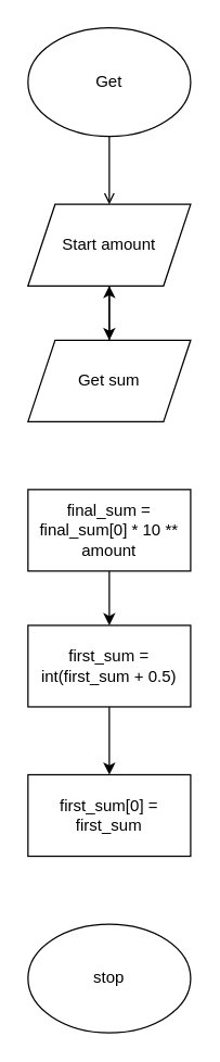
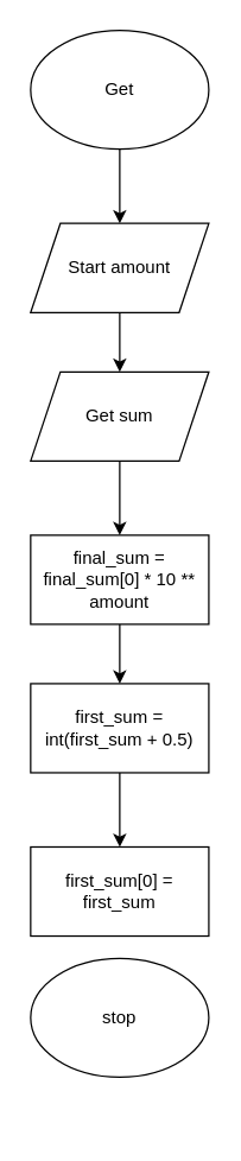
  <mxCell id="0" />
  <mxCell id="1" parent="0" />
- <mxCell id="2" style="edgeStyle=none;html=1;endArrow=open;" parent="1" source="3" target="5" edge="1"><mxGeometry relative="1" as="geometry"><mxPoint x="80" y="140" as="targetPoint" /></mxGeometry></mxCell>
+ <mxCell id="2" style="edgeStyle=none;html=1;" parent="1" source="3" target="5" edge="1"><mxGeometry relative="1" as="geometry"><mxPoint x="80" y="140" as="targetPoint" /></mxGeometry></mxCell>
  <mxCell id="3" value="Get" style="ellipse;whiteSpace=wrap;html=1;" parent="1" vertex="1"><mxGeometry x="20" y="20" width="120" height="80" as="geometry" /></mxCell>
  <mxCell id="4" style="edgeStyle=none;html=1;" parent="1" source="5" edge="1"><mxGeometry relative="1" as="geometry"><mxPoint x="80" y="250" as="targetPoint" /></mxGeometry></mxCell>
  <mxCell id="5" value="Start amount" style="shape=parallelogram;perimeter=parallelogramPerimeter;whiteSpace=wrap;html=1;fixedSize=1;" parent="1" vertex="1"><mxGeometry x="20" y="150" width="120" height="60" as="geometry" /></mxCell>
  <mxCell id="6" style="edgeStyle=none;html=1;" parent="1" source="7" edge="1"><mxGeometry relative="1" as="geometry"><mxPoint x="80" y="460" as="targetPoint" /></mxGeometry></mxCell>
  <mxCell id="7" value="final_sum = final_sum[0] * 10 ** amount" style="rounded=0;whiteSpace=wrap;html=1;" parent="1" vertex="1"><mxGeometry x="20" y="360" width="120" height="60" as="geometry" /></mxCell>
  <mxCell id="8" style="edgeStyle=none;html=1;" edge="1" parent="1" source="9"><mxGeometry relative="1" as="geometry"><mxPoint x="80" y="570" as="targetPoint" /></mxGeometry></mxCell>
  <mxCell id="9" value="first_sum = int(first_sum + 0.5)" style="rounded=0;whiteSpace=wrap;html=1;" parent="1" vertex="1"><mxGeometry x="20" y="460" width="120" height="60" as="geometry" /></mxCell>
- <mxCell id="10" value="stop" style="ellipse;whiteSpace=wrap;html=1;" parent="1" vertex="1"><mxGeometry x="20" y="680" width="120" height="80" as="geometry" /></mxCell>
- <mxCell id="11" style="edgeStyle=none;html=1;" edge="1" parent="1" source="12" target="5"><mxGeometry relative="1" as="geometry" /></mxCell>
+ <mxCell id="10" value="stop" style="ellipse;whiteSpace=wrap;html=1;" parent="1" vertex="1"><mxGeometry x="20" y="645" width="120" height="80" as="geometry" /></mxCell>
+ <mxCell id="11" style="edgeStyle=none;html=1;" edge="1" parent="1" source="12" target="7"><mxGeometry relative="1" as="geometry" /></mxCell>
  <mxCell id="12" value="Get sum" style="shape=parallelogram;perimeter=parallelogramPerimeter;whiteSpace=wrap;html=1;fixedSize=1;" vertex="1" parent="1"><mxGeometry x="20" y="250" width="120" height="60" as="geometry" /></mxCell>
  <mxCell id="13" value="first_sum[0] = first_sum" style="rounded=0;whiteSpace=wrap;html=1;" vertex="1" parent="1"><mxGeometry x="20" y="570" width="120" height="60" as="geometry" /></mxCell>
